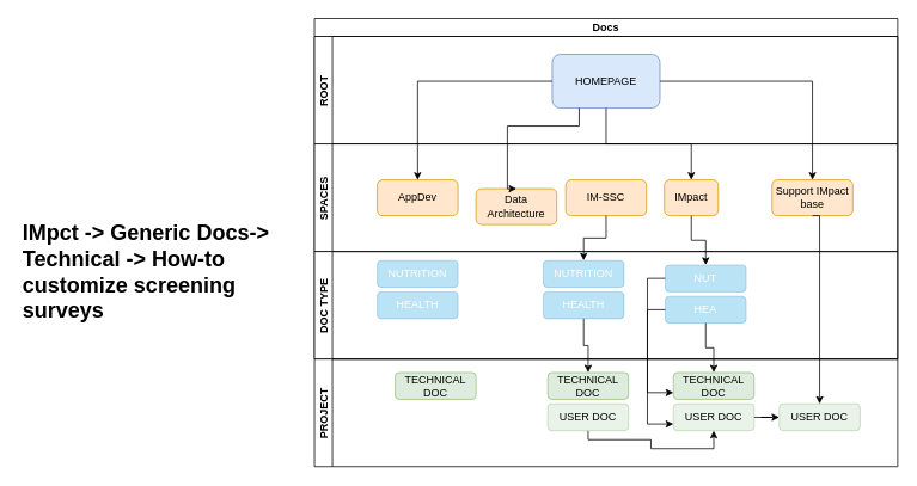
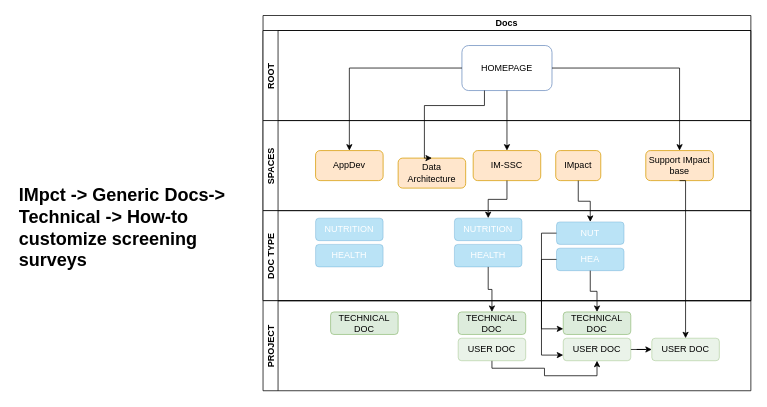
  <mxCell id="0" />
  <mxCell id="1" parent="0" />
  <mxCell id="2" value="Docs" style="swimlane;childLayout=stackLayout;resizeParent=1;resizeParentMax=0;horizontal=1;startSize=20;horizontalStack=0;" parent="1" vertex="1"><mxGeometry x="350" y="20" width="650" height="380" as="geometry" /></mxCell>
  <mxCell id="3" value="ROOT" style="swimlane;startSize=20;horizontal=0;" parent="2" vertex="1"><mxGeometry y="20" width="650" height="120" as="geometry" /></mxCell>
- <mxCell id="4" value="HOMEPAGE" style="rounded=1;whiteSpace=wrap;html=1;fillColor=#dae8fc;strokeColor=#6c8ebf;" parent="3" vertex="1"><mxGeometry x="265" y="20" width="120" height="60" as="geometry" /></mxCell>
+ <mxCell id="4" value="HOMEPAGE" style="rounded=1;whiteSpace=wrap;html=1;fillColor=#ffffff;strokeColor=#6c8ebf;" parent="3" vertex="1"><mxGeometry x="265" y="20" width="120" height="60" as="geometry" /></mxCell>
  <mxCell id="5" value="SPACES" style="swimlane;startSize=20;horizontal=0;" parent="2" vertex="1"><mxGeometry y="140" width="650" height="120" as="geometry" /></mxCell>
  <mxCell id="6" value="AppDev" style="rounded=1;whiteSpace=wrap;html=1;fillColor=#ffe6cc;strokeColor=#d79b00;" parent="5" vertex="1"><mxGeometry x="70" y="40" width="90" height="40" as="geometry" /></mxCell>
  <mxCell id="7" value="IM-SSC" style="rounded=1;whiteSpace=wrap;html=1;fillColor=#ffe6cc;strokeColor=#d79b00;" parent="5" vertex="1"><mxGeometry x="280" y="40" width="90" height="40" as="geometry" /></mxCell>
  <mxCell id="8" value="Support IMpact base" style="rounded=1;whiteSpace=wrap;html=1;fillColor=#ffe6cc;strokeColor=#d79b00;" parent="5" vertex="1"><mxGeometry x="510" y="40" width="90" height="40" as="geometry" /></mxCell>
  <mxCell id="9" value="Data Architecture" style="rounded=1;whiteSpace=wrap;html=1;fillColor=#ffe6cc;strokeColor=#d79b00;" vertex="1" parent="5"><mxGeometry x="180" y="50" width="90" height="40" as="geometry" /></mxCell>
  <mxCell id="10" value="IMpact" style="rounded=1;whiteSpace=wrap;html=1;fillColor=#ffe6cc;strokeColor=#d79b00;" vertex="1" parent="5"><mxGeometry x="390" y="40" width="60" height="40" as="geometry" /></mxCell>
  <mxCell id="11" value="DOC TYPE" style="swimlane;startSize=20;horizontal=0;" parent="2" vertex="1"><mxGeometry y="260" width="650" height="120" as="geometry" /></mxCell>
  <mxCell id="12" value="NUTRITION" style="rounded=1;whiteSpace=wrap;html=1;fillColor=#1ba1e2;strokeColor=#006EAF;fontColor=#ffffff;opacity=30;" parent="11" vertex="1"><mxGeometry x="70" y="10" width="90" height="30" as="geometry" /></mxCell>
  <mxCell id="13" value="HEALTH" style="rounded=1;whiteSpace=wrap;html=1;fillColor=#1ba1e2;strokeColor=#006EAF;fontColor=#ffffff;opacity=30;" parent="11" vertex="1"><mxGeometry x="70" y="45" width="90" height="30" as="geometry" /></mxCell>
  <mxCell id="14" value="NUT" style="rounded=1;whiteSpace=wrap;html=1;fillColor=#1ba1e2;strokeColor=#006EAF;fontColor=#ffffff;opacity=30;" parent="11" vertex="1"><mxGeometry x="391" y="15" width="90" height="30" as="geometry" /></mxCell>
  <mxCell id="15" value="HEA" style="rounded=1;whiteSpace=wrap;html=1;fillColor=#1ba1e2;strokeColor=#006EAF;fontColor=#ffffff;opacity=30;" parent="11" vertex="1"><mxGeometry x="391" y="50" width="90" height="30" as="geometry" /></mxCell>
  <mxCell id="16" value="NUTRITION" style="rounded=1;whiteSpace=wrap;html=1;fillColor=#1ba1e2;strokeColor=#006EAF;fontColor=#ffffff;opacity=30;" vertex="1" parent="11"><mxGeometry x="255" y="10" width="90" height="30" as="geometry" /></mxCell>
  <mxCell id="17" value="HEALTH" style="rounded=1;whiteSpace=wrap;html=1;fillColor=#1ba1e2;strokeColor=#006EAF;fontColor=#ffffff;opacity=30;" vertex="1" parent="11"><mxGeometry x="255" y="45" width="90" height="30" as="geometry" /></mxCell>
  <mxCell id="18" style="edgeStyle=orthogonalEdgeStyle;rounded=0;orthogonalLoop=1;jettySize=auto;html=1;exitX=0;exitY=0.5;exitDx=0;exitDy=0;entryX=0.5;entryY=0;entryDx=0;entryDy=0;" parent="2" source="4" target="6" edge="1"><mxGeometry relative="1" as="geometry" /></mxCell>
- <mxCell id="19" style="edgeStyle=orthogonalEdgeStyle;rounded=0;orthogonalLoop=1;jettySize=auto;html=1;exitX=0.5;exitY=1;exitDx=0;exitDy=0;" parent="2" source="4" target="10" edge="1"><mxGeometry relative="1" as="geometry" /></mxCell>
+ <mxCell id="19" style="edgeStyle=orthogonalEdgeStyle;rounded=0;orthogonalLoop=1;jettySize=auto;html=1;exitX=0.5;exitY=1;exitDx=0;exitDy=0;entryX=0.5;entryY=0;entryDx=0;entryDy=0;" parent="2" source="4" target="7" edge="1"><mxGeometry relative="1" as="geometry" /></mxCell>
  <mxCell id="20" style="edgeStyle=orthogonalEdgeStyle;rounded=0;orthogonalLoop=1;jettySize=auto;html=1;exitX=1;exitY=0.5;exitDx=0;exitDy=0;" parent="2" source="4" target="8" edge="1"><mxGeometry relative="1" as="geometry" /></mxCell>
  <mxCell id="21" style="edgeStyle=orthogonalEdgeStyle;rounded=0;orthogonalLoop=1;jettySize=auto;html=1;exitX=0.25;exitY=1;exitDx=0;exitDy=0;entryX=0.5;entryY=0;entryDx=0;entryDy=0;" edge="1" parent="2" source="4" target="9"><mxGeometry relative="1" as="geometry"><Array as="points"><mxPoint x="295" y="120" /><mxPoint x="215" y="120" /></Array></mxGeometry></mxCell>
  <mxCell id="22" style="edgeStyle=orthogonalEdgeStyle;rounded=0;orthogonalLoop=1;jettySize=auto;html=1;exitX=0.5;exitY=1;exitDx=0;exitDy=0;entryX=0.5;entryY=0;entryDx=0;entryDy=0;" edge="1" parent="2" source="10" target="14"><mxGeometry relative="1" as="geometry"><mxPoint x="440" y="270" as="targetPoint" /></mxGeometry></mxCell>
  <mxCell id="23" style="edgeStyle=orthogonalEdgeStyle;rounded=0;orthogonalLoop=1;jettySize=auto;html=1;exitX=0.5;exitY=1;exitDx=0;exitDy=0;entryX=0.5;entryY=0;entryDx=0;entryDy=0;" edge="1" parent="2" source="7" target="16"><mxGeometry relative="1" as="geometry" /></mxCell>
  <mxCell id="24" value="PROJECT" style="swimlane;startSize=20;horizontal=0;" parent="1" vertex="1"><mxGeometry x="350" y="400" width="650" height="120" as="geometry" /></mxCell>
  <mxCell id="25" value="TECHNICAL DOC" style="rounded=1;whiteSpace=wrap;html=1;fillColor=#d5e8d4;strokeColor=#82b366;opacity=80;" parent="24" vertex="1"><mxGeometry x="400" y="15" width="90" height="30" as="geometry" /></mxCell>
  <mxCell id="26" style="edgeStyle=orthogonalEdgeStyle;rounded=0;orthogonalLoop=1;jettySize=auto;html=1;entryX=0;entryY=0.5;entryDx=0;entryDy=0;" edge="1" parent="24" source="27" target="28"><mxGeometry relative="1" as="geometry" /></mxCell>
  <mxCell id="27" value="USER DOC" style="rounded=1;whiteSpace=wrap;html=1;fillColor=#d5e8d4;strokeColor=#82b366;opacity=50;" parent="24" vertex="1"><mxGeometry x="400" y="50" width="90" height="30" as="geometry" /></mxCell>
  <mxCell id="28" value="USER DOC" style="rounded=1;whiteSpace=wrap;html=1;fillColor=#d5e8d4;strokeColor=#82b366;opacity=50;" vertex="1" parent="24"><mxGeometry x="518" y="50" width="90" height="30" as="geometry" /></mxCell>
  <mxCell id="29" value="TECHNICAL DOC" style="rounded=1;whiteSpace=wrap;html=1;fillColor=#d5e8d4;strokeColor=#82b366;opacity=80;" parent="24" vertex="1"><mxGeometry x="90" y="15" width="90" height="30" as="geometry" /></mxCell>
  <mxCell id="30" style="edgeStyle=orthogonalEdgeStyle;rounded=0;orthogonalLoop=1;jettySize=auto;html=1;entryX=0.5;entryY=1;entryDx=0;entryDy=0;" edge="1" parent="24" source="31" target="27"><mxGeometry relative="1" as="geometry"><Array as="points"><mxPoint x="305" y="90" /><mxPoint x="375" y="90" /><mxPoint x="375" y="100" /><mxPoint x="445" y="100" /></Array></mxGeometry></mxCell>
  <mxCell id="31" value="USER DOC" style="rounded=1;whiteSpace=wrap;html=1;fillColor=#d5e8d4;strokeColor=#82b366;opacity=50;" parent="24" vertex="1"><mxGeometry x="260" y="50" width="90" height="30" as="geometry" /></mxCell>
  <mxCell id="32" value="TECHNICAL DOC" style="rounded=1;whiteSpace=wrap;html=1;fillColor=#d5e8d4;strokeColor=#82b366;opacity=80;" vertex="1" parent="24"><mxGeometry x="260" y="15" width="90" height="30" as="geometry" /></mxCell>
  <mxCell id="33" value="&lt;h1&gt;IMpct -&amp;gt; Generic Docs-&amp;gt; Technical -&amp;gt; How-to customize screening surveys&lt;/h1&gt;" style="text;html=1;strokeColor=none;fillColor=none;spacing=5;spacingTop=-20;whiteSpace=wrap;overflow=hidden;rounded=0;" vertex="1" parent="1"><mxGeometry y="240" width="340" height="260" as="geometry" x="20" /></mxCell>
  <mxCell id="34" style="edgeStyle=orthogonalEdgeStyle;rounded=0;orthogonalLoop=1;jettySize=auto;html=1;exitX=0.5;exitY=1;exitDx=0;exitDy=0;" parent="1" source="8" target="28" edge="1"><mxGeometry relative="1" as="geometry"><mxPoint x="905" y="290" as="targetPoint" /><Array as="points"><mxPoint x="913" y="240" /></Array></mxGeometry></mxCell>
  <mxCell id="35" style="edgeStyle=orthogonalEdgeStyle;rounded=0;orthogonalLoop=1;jettySize=auto;html=1;exitX=0.5;exitY=1;exitDx=0;exitDy=0;entryX=0.5;entryY=0;entryDx=0;entryDy=0;" edge="1" parent="1" source="15" target="25"><mxGeometry relative="1" as="geometry" /></mxCell>
  <mxCell id="36" style="edgeStyle=orthogonalEdgeStyle;rounded=0;orthogonalLoop=1;jettySize=auto;html=1;exitX=0;exitY=0.5;exitDx=0;exitDy=0;entryX=0;entryY=0.75;entryDx=0;entryDy=0;" edge="1" parent="1" source="15" target="25"><mxGeometry relative="1" as="geometry" /></mxCell>
  <mxCell id="37" style="edgeStyle=orthogonalEdgeStyle;rounded=0;orthogonalLoop=1;jettySize=auto;html=1;exitX=0;exitY=0.5;exitDx=0;exitDy=0;entryX=0;entryY=0.75;entryDx=0;entryDy=0;" edge="1" parent="1" source="14" target="27"><mxGeometry relative="1" as="geometry" /></mxCell>
  <mxCell id="38" style="edgeStyle=orthogonalEdgeStyle;rounded=0;orthogonalLoop=1;jettySize=auto;html=1;exitX=0.5;exitY=1;exitDx=0;exitDy=0;entryX=0.5;entryY=0;entryDx=0;entryDy=0;" edge="1" parent="1" source="17" target="32"><mxGeometry relative="1" as="geometry" /></mxCell>
